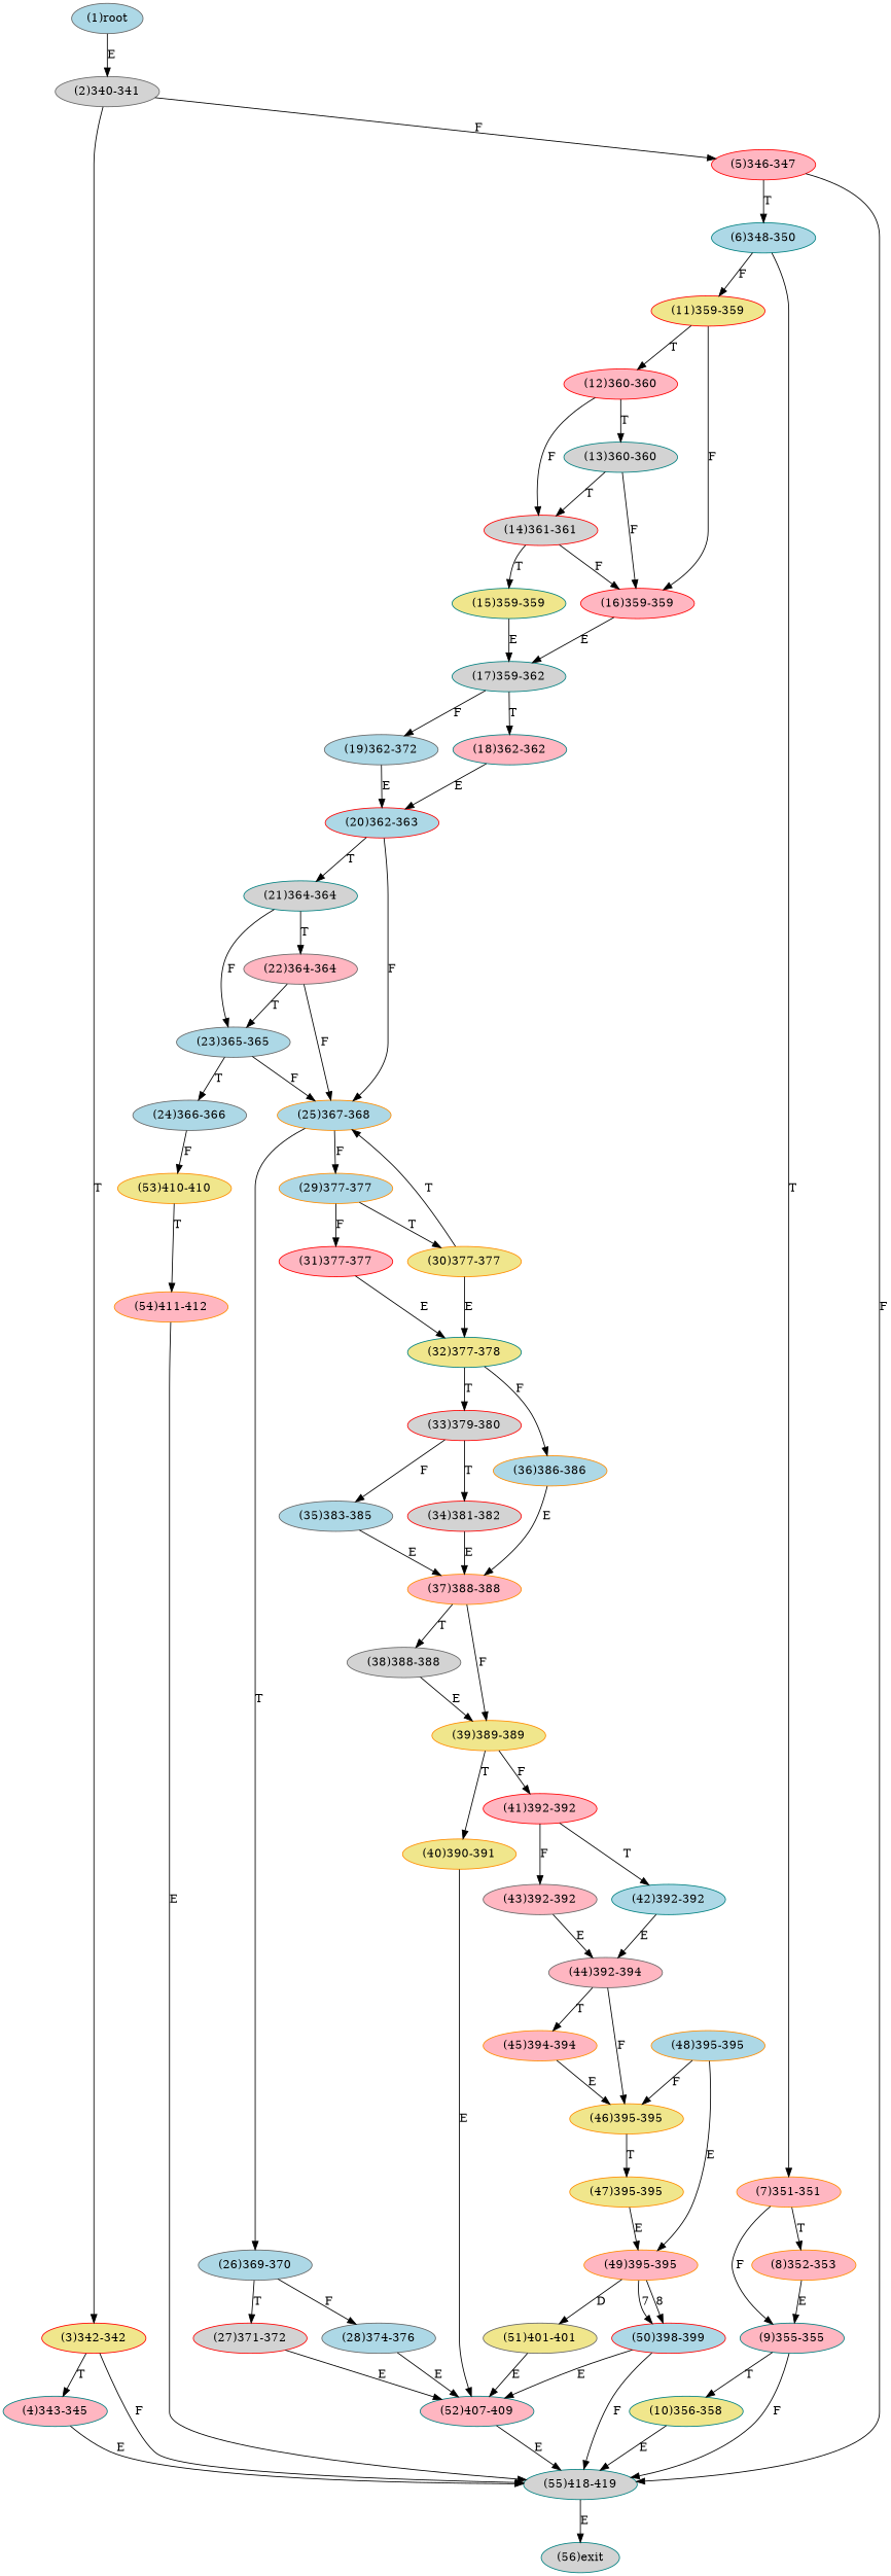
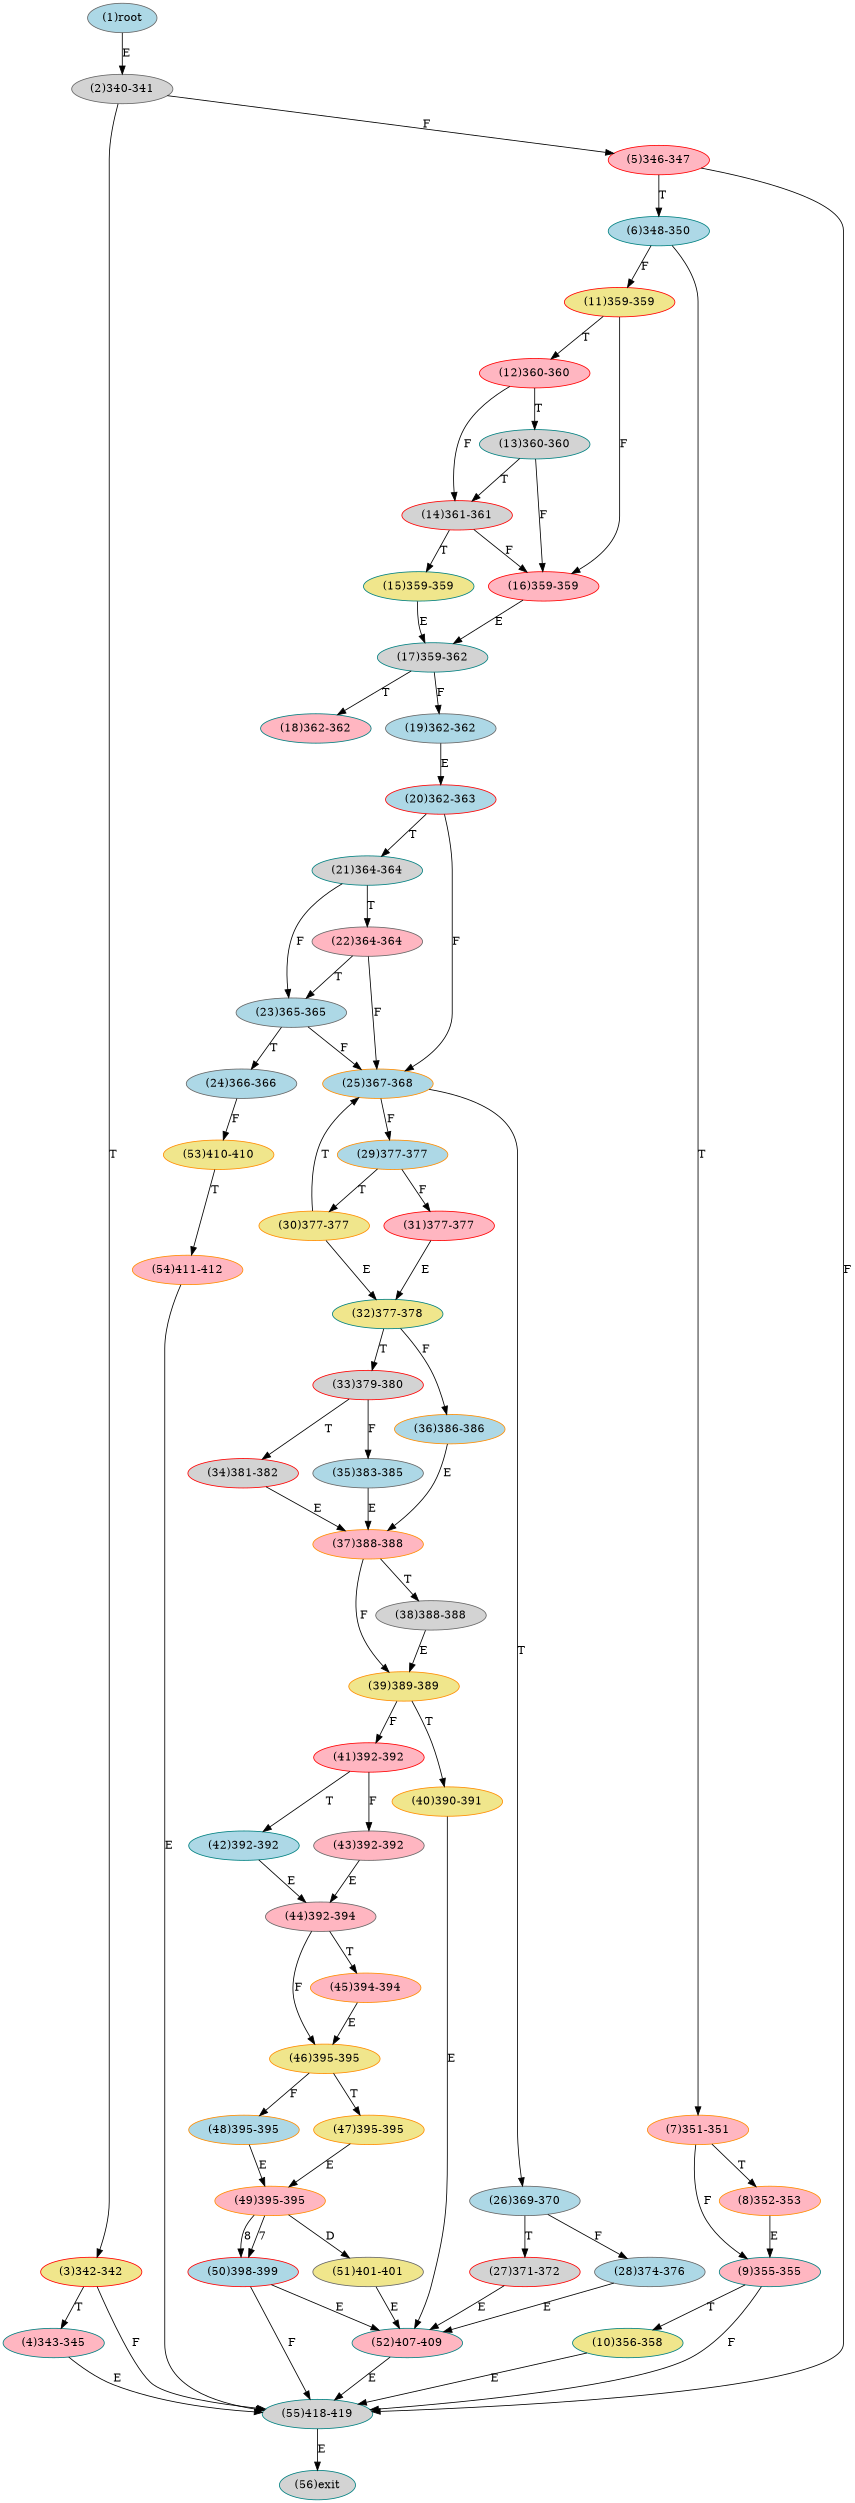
  digraph {
    node [color=darkorange fillcolor=lightpink style=filled]
    n1 [color=gray40 fillcolor=lightblue label="(1)root"]
    n2 [color=gray40 fillcolor=lightgrey label="(2)340-341"]
    n3 [color=red fillcolor=khaki label="(3)342-342"]
    n4 [color=red label="(5)346-347"]
    n5 [color=teal label="(4)343-345"]
    n6 [color=teal fillcolor=lightgrey label="(55)418-419"]
    n7 [color=teal fillcolor=lightblue label="(6)348-350"]
    n8 [color=teal fillcolor=lightgrey label="(56)exit"]
    n9 [label="(7)351-351"]
    n10 [color=red fillcolor=khaki label="(11)359-359"]
    n11 [label="(8)352-353"]
    n12 [color=teal label="(9)355-355"]
    n13 [color=red label="(12)360-360"]
    n14 [color=red label="(16)359-359"]
    n15 [color=teal fillcolor=khaki label="(10)356-358"]
    n16 [color=teal fillcolor=lightgrey label="(13)360-360"]
    n17 [color=red fillcolor=lightgrey label="(14)361-361"]
    n18 [color=teal fillcolor=lightgrey label="(17)359-362"]
    n19 [color=teal fillcolor=khaki label="(15)359-359"]
-   n20 [color=gray40 fillcolor=lightblue label="(19)362-372"]
+   n20 [color=gray40 fillcolor=lightblue label="(19)362-362"]
    n21 [color=teal label="(18)362-362"]
    n22 [color=red fillcolor=lightblue label="(20)362-363"]
    n23 [color=teal fillcolor=lightgrey label="(21)364-364"]
    n24 [fillcolor=lightblue label="(25)367-368"]
    n25 [color=gray40 fillcolor=lightblue label="(23)365-365"]
    n26 [color=gray40 label="(22)364-364"]
    n27 [color=gray40 fillcolor=lightblue label="(24)366-366"]
    n28 [color=gray40 fillcolor=lightblue label="(26)369-370"]
    n29 [fillcolor=lightblue label="(29)377-377"]
    n30 [fillcolor=khaki label="(53)410-410"]
    n31 [color=red fillcolor=lightgrey label="(27)371-372"]
    n32 [color=gray40 fillcolor=lightblue label="(28)374-376"]
    n33 [color=red label="(31)377-377"]
    n34 [fillcolor=khaki label="(30)377-377"]
    n35 [label="(54)411-412"]
    n36 [color=teal label="(52)407-409"]
    n37 [color=teal fillcolor=khaki label="(32)377-378"]
    n38 [color=red fillcolor=lightgrey label="(33)379-380"]
    n39 [fillcolor=lightblue label="(36)386-386"]
    n40 [color=red fillcolor=lightgrey label="(34)381-382"]
    n41 [label="(37)388-388"]
    n42 [color=gray40 fillcolor=lightgrey label="(38)388-388"]
    n43 [fillcolor=khaki label="(39)389-389"]
    n44 [color=gray40 fillcolor=lightblue label="(35)383-385"]
    n45 [fillcolor=khaki label="(40)390-391"]
    n46 [color=red label="(41)392-392"]
    n47 [color=teal fillcolor=lightblue label="(42)392-392"]
    n48 [color=gray40 label="(43)392-392"]
    n49 [color=gray40 label="(44)392-394"]
    n50 [fillcolor=khaki label="(46)395-395"]
    n51 [label="(45)394-394"]
    n52 [fillcolor=khaki label="(47)395-395"]
    n53 [fillcolor=lightblue label="(48)395-395"]
    n54 [label="(49)395-395"]
    n55 [color=gray40 fillcolor=khaki label="(51)401-401"]
    n56 [color=red fillcolor=lightblue label="(50)398-399"]
    n1 -> n2 [label=E]
    n2 -> n3 [label=T]
    n2 -> n4 [label=F]
    n3 -> n5 [label=T]
    n3 -> n6 [label=F]
    n4 -> n6 [label=F]
    n4 -> n7 [label=T]
    n5 -> n6 [label=E]
    n6 -> n8 [label=E]
    n7 -> n9 [label=T]
    n7 -> n10 [label=F]
    n9 -> n11 [label=T]
    n9 -> n12 [label=F]
    n10 -> n13 [label=T]
    n10 -> n14 [label=F]
    n11 -> n12 [label=E]
    n12 -> n6 [label=F]
    n12 -> n15 [label=T]
    n13 -> n16 [label=T]
    n13 -> n17 [label=F]
    n14 -> n18 [label=E]
    n15 -> n6 [label=E]
    n16 -> n14 [label=F]
    n16 -> n17 [label=T]
    n17 -> n14 [label=F]
    n17 -> n19 [label=T]
    n18 -> n20 [label=F]
    n18 -> n21 [label=T]
    n19 -> n18 [label=E]
    n20 -> n22 [label=E]
-   n21 -> n22 [label=E]
    n22 -> n23 [label=T]
    n22 -> n24 [label=F]
    n23 -> n25 [label=F]
    n23 -> n26 [label=T]
    n24 -> n28 [label=T]
    n24 -> n29 [label=F]
    n25 -> n24 [label=F]
    n25 -> n27 [label=T]
    n26 -> n24 [label=F]
    n26 -> n25 [label=T]
    n27 -> n30 [label=F]
    n28 -> n31 [label=T]
    n28 -> n32 [label=F]
    n29 -> n33 [label=F]
    n29 -> n34 [label=T]
    n30 -> n35 [label=T]
    n31 -> n36 [label=E]
    n32 -> n36 [label=E]
    n33 -> n37 [label=E]
    n34 -> n24 [label=T]
    n34 -> n37 [label=E]
    n35 -> n6 [label=E]
    n36 -> n6 [label=E]
    n37 -> n38 [label=T]
    n37 -> n39 [label=F]
    n38 -> n40 [label=T]
    n38 -> n44 [label=F]
    n39 -> n41 [label=E]
    n40 -> n41 [label=E]
    n41 -> n42 [label=T]
    n41 -> n43 [label=F]
    n42 -> n43 [label=E]
    n43 -> n45 [label=T]
    n43 -> n46 [label=F]
    n44 -> n41 [label=E]
    n45 -> n36 [label=E]
    n46 -> n47 [label=T]
    n46 -> n48 [label=F]
    n47 -> n49 [label=E]
    n48 -> n49 [label=E]
    n49 -> n50 [label=F]
    n49 -> n51 [label=T]
    n50 -> n52 [label=T]
-   n53 -> n50 [label=F]
+   n50 -> n53 [label=F]
    n51 -> n50 [label=E]
    n52 -> n54 [label=E]
    n53 -> n54 [label=E]
    n54 -> n55 [label=D]
    n54 -> n56 [label=7]
    n54 -> n56 [label=8]
    n55 -> n36 [label=E]
    n56 -> n6 [label=F]
    n56 -> n36 [label=E]
  }
